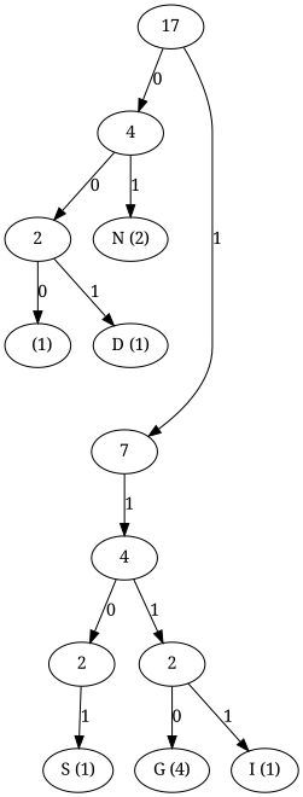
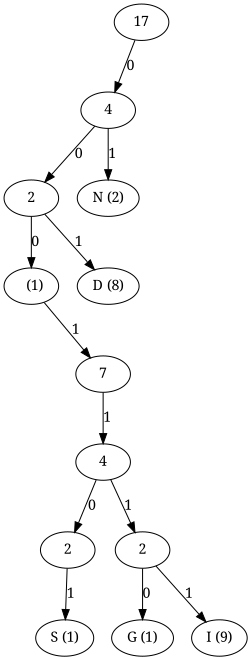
  digraph {
    fontname="Noto Serif"
    node [fontname="Noto Serif"]
    edge [fontname="Noto Serif"]
    n1 [label=17]
    n2 [label=4]
    n3 [label=7]
    n4 [label=2]
    n5 [label="N (2)"]
    n6 [label=4]
    n7 [label="  (1)"]
-   n8 [label="D (1)"]
+   n8 [label="D (8)"]
    n9 [label=2]
    n10 [label=2]
    n11 [label="S (1)"]
-   n12 [label="G (4)"]
-   n13 [label="I (1)"]
+   n12 [label="G (1)"]
+   n13 [label="I (9)"]
    n1 -> n2 [label=0]
-   n1 -> n3 [label=1]
+   n7 -> n3 [label=1]
    n2 -> n4 [label=0]
    n2 -> n5 [label=1]
    n3 -> n6 [label=1]
    n4 -> n7 [label=0]
    n4 -> n8 [label=1]
    n6 -> n9 [label=0]
    n6 -> n10 [label=1]
    n9 -> n11 [label=1]
    n10 -> n12 [label=0]
    n10 -> n13 [label=1]
  }
